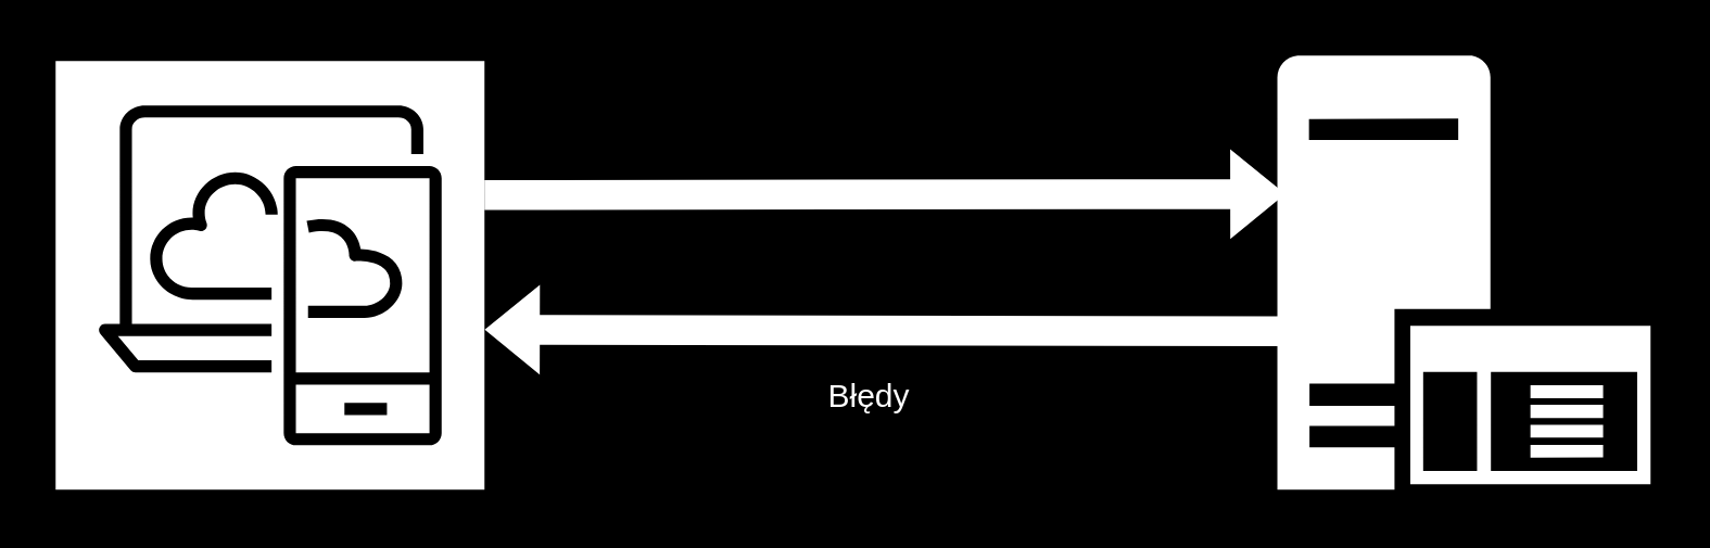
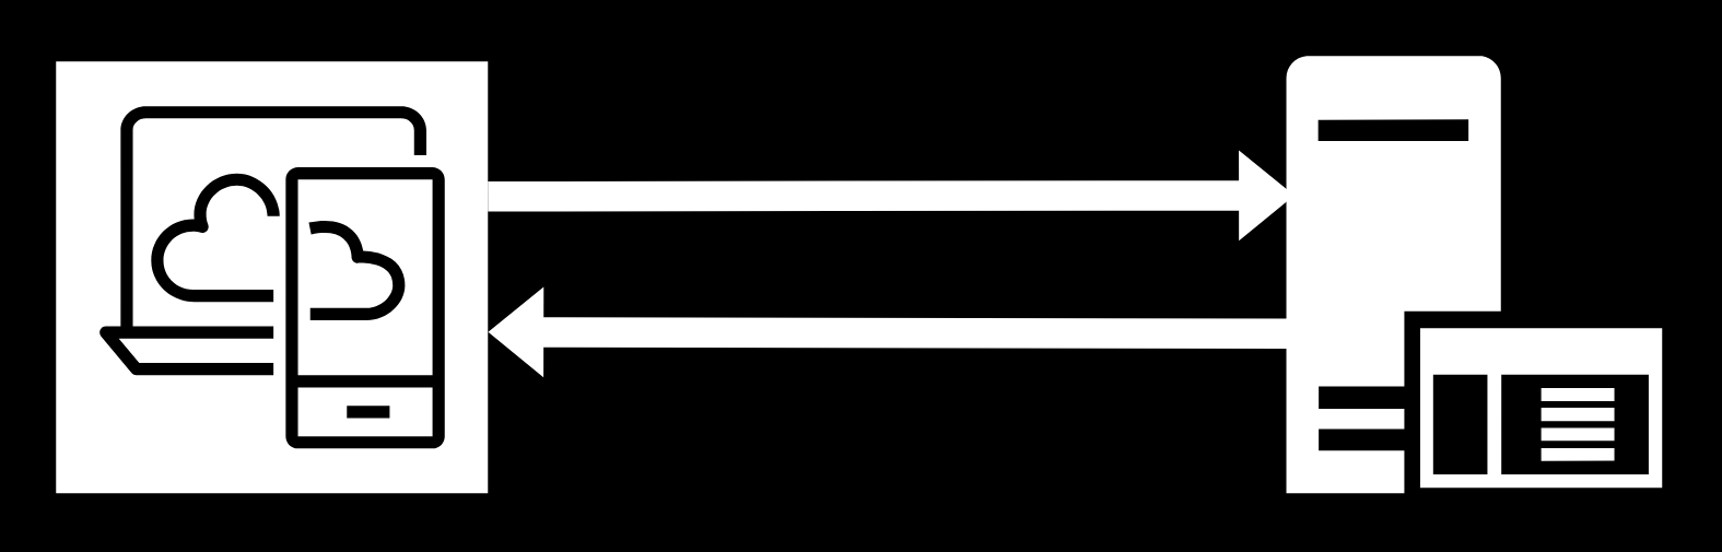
  <mxCell id="0" />
  <mxCell id="1" parent="0" />
  <mxCell id="2" value="" style="points=[[0,0,0],[0.25,0,0],[0.5,0,0],[0.75,0,0],[1,0,0],[0,1,0],[0.25,1,0],[0.5,1,0],[0.75,1,0],[1,1,0],[0,0.25,0],[0,0.5,0],[0,0.75,0],[1,0.25,0],[1,0.5,0],[1,0.75,0]];outlineConnect=0;dashed=0;verticalLabelPosition=bottom;verticalAlign=top;align=center;fontSize=12;fontStyle=0;aspect=fixed;shape=mxgraph.aws4.resourceIcon;resIcon=mxgraph.aws4.desktop_and_app_streaming;textOpacity=0;labelBackgroundColor=none;rounded=0;" vertex="1" parent="1"><mxGeometry x="20" y="22" width="158" height="158" as="geometry" /></mxCell>
  <mxCell id="3" value="" style="aspect=fixed;pointerEvents=1;shadow=0;dashed=0;html=1;strokeColor=none;labelPosition=center;verticalLabelPosition=bottom;verticalAlign=top;align=center;shape=mxgraph.mscae.enterprise.application_server;labelBackgroundColor=none;rounded=0;" vertex="1" parent="1"><mxGeometry x="470" y="20" width="137.6" height="160" as="geometry" /></mxCell>
  <mxCell id="4" value="" style="shape=flexArrow;endArrow=classic;html=1;rounded=0;exitX=1;exitY=0;exitDx=0;exitDy=0;exitPerimeter=0;entryX=0.02;entryY=0.01;entryDx=0;entryDy=0;entryPerimeter=0;labelBackgroundColor=#FFFFFF;fontColor=#FFFFFF;strokeColor=#FFFFFF;labelBorderColor=#FFFFFF;fillColor=default;" edge="1" parent="1"><mxGeometry width="50" height="50" relative="1" as="geometry"><mxPoint x="178" y="71.4" as="sourcePoint" /><mxPoint x="472.752" y="71" as="targetPoint" /></mxGeometry></mxCell>
  <mxCell id="5" value="" style="shape=flexArrow;endArrow=classic;html=1;rounded=0;entryX=1;entryY=0.75;entryDx=0;entryDy=0;entryPerimeter=0;exitX=0.009;exitY=0.757;exitDx=0;exitDy=0;exitPerimeter=0;labelBackgroundColor=none;fontColor=#FFFFFF;strokeColor=#FFFFFF;fillColor=default;" edge="1" parent="1"><mxGeometry width="50" height="50" relative="1" as="geometry"><mxPoint x="471.618" y="121.62" as="sourcePoint" /><mxPoint x="178.38" y="121" as="targetPoint" /></mxGeometry></mxCell>
- <mxCell id="6" value="Błędy" style="text;html=1;align=center;verticalAlign=middle;whiteSpace=wrap;rounded=0;labelBackgroundColor=none;fontColor=#FFFFFF;" vertex="1" parent="1"><mxGeometry x="290" y="131" width="60" height="30" as="geometry" /></mxCell>
